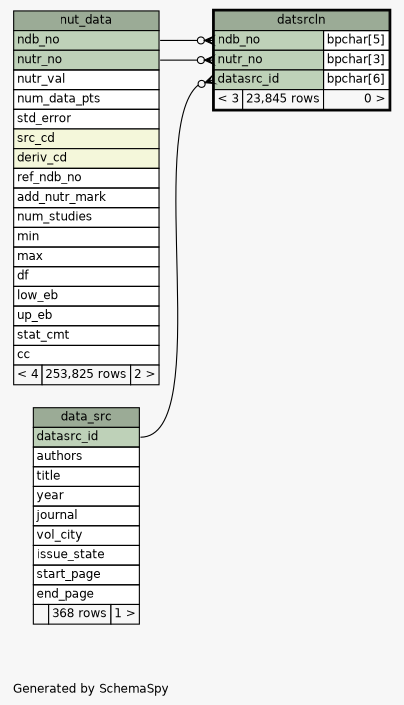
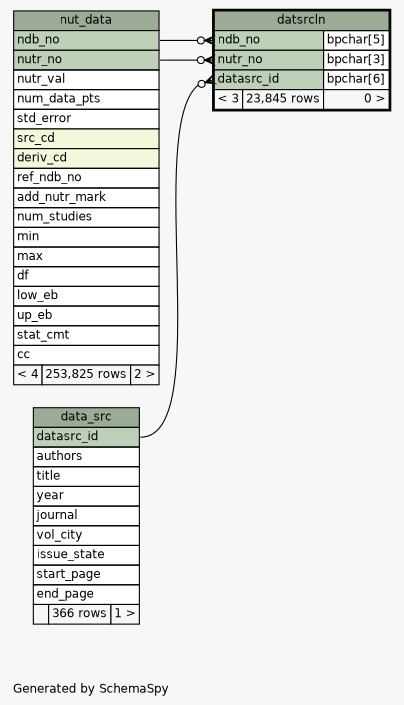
  digraph {
    bgcolor="#f7f7f7"
    fontname=Helvetica
    fontsize=11
    label="\nGenerated by SchemaSpy"
    labeljust=l
    nodesep=0.18
    rankdir=RL
    ranksep=0.46
    node [fontname=Helvetica fontsize=11 shape=plaintext]
    edge [arrowhead=none arrowsize=0.8 arrowtail=crowodot dir=back]
    n1 [label=<     <TABLE BORDER="2" CELLBORDER="1" CELLSPACING="0" BGCOLOR="#ffffff">       <TR><TD COLSPAN="3" BGCOLOR="#9bab96" ALIGN="CENTER">datsrcln</TD></TR>       <TR><TD PORT="ndb_no" COLSPAN="2" BGCOLOR="#bed1b8" ALIGN="LEFT">ndb_no</TD><TD PORT="ndb_no.type" ALIGN="LEFT">bpchar[5]</TD></TR>       <TR><TD PORT="nutr_no" COLSPAN="2" BGCOLOR="#bed1b8" ALIGN="LEFT">nutr_no</TD><TD PORT="nutr_no.type" ALIGN="LEFT">bpchar[3]</TD></TR>       <TR><TD PORT="datasrc_id" COLSPAN="2" BGCOLOR="#bed1b8" ALIGN="LEFT">datasrc_id</TD><TD PORT="datasrc_id.type" ALIGN="LEFT">bpchar[6]</TD></TR>       <TR><TD ALIGN="LEFT" BGCOLOR="#f7f7f7">&lt; 3</TD><TD ALIGN="RIGHT" BGCOLOR="#f7f7f7">23,845 rows</TD><TD ALIGN="RIGHT" BGCOLOR="#f7f7f7">0 &gt;</TD></TR>     </TABLE>>]
-   n2 [label=<     <TABLE BORDER="0" CELLBORDER="1" CELLSPACING="0" BGCOLOR="#ffffff">       <TR><TD COLSPAN="3" BGCOLOR="#9bab96" ALIGN="CENTER">data_src</TD></TR>       <TR><TD PORT="datasrc_id" COLSPAN="3" BGCOLOR="#bed1b8" ALIGN="LEFT">datasrc_id</TD></TR>       <TR><TD PORT="authors" COLSPAN="3" ALIGN="LEFT">authors</TD></TR>       <TR><TD PORT="title" COLSPAN="3" ALIGN="LEFT">title</TD></TR>       <TR><TD PORT="year" COLSPAN="3" ALIGN="LEFT">year</TD></TR>       <TR><TD PORT="journal" COLSPAN="3" ALIGN="LEFT">journal</TD></TR>       <TR><TD PORT="vol_city" COLSPAN="3" ALIGN="LEFT">vol_city</TD></TR>       <TR><TD PORT="issue_state" COLSPAN="3" ALIGN="LEFT">issue_state</TD></TR>       <TR><TD PORT="start_page" COLSPAN="3" ALIGN="LEFT">start_page</TD></TR>       <TR><TD PORT="end_page" COLSPAN="3" ALIGN="LEFT">end_page</TD></TR>       <TR><TD ALIGN="LEFT" BGCOLOR="#f7f7f7">  </TD><TD ALIGN="RIGHT" BGCOLOR="#f7f7f7">368 rows</TD><TD ALIGN="RIGHT" BGCOLOR="#f7f7f7">1 &gt;</TD></TR>     </TABLE>>]
+   n2 [label=<     <TABLE BORDER="0" CELLBORDER="1" CELLSPACING="0" BGCOLOR="#ffffff">       <TR><TD COLSPAN="3" BGCOLOR="#9bab96" ALIGN="CENTER">data_src</TD></TR>       <TR><TD PORT="datasrc_id" COLSPAN="3" BGCOLOR="#bed1b8" ALIGN="LEFT">datasrc_id</TD></TR>       <TR><TD PORT="authors" COLSPAN="3" ALIGN="LEFT">authors</TD></TR>       <TR><TD PORT="title" COLSPAN="3" ALIGN="LEFT">title</TD></TR>       <TR><TD PORT="year" COLSPAN="3" ALIGN="LEFT">year</TD></TR>       <TR><TD PORT="journal" COLSPAN="3" ALIGN="LEFT">journal</TD></TR>       <TR><TD PORT="vol_city" COLSPAN="3" ALIGN="LEFT">vol_city</TD></TR>       <TR><TD PORT="issue_state" COLSPAN="3" ALIGN="LEFT">issue_state</TD></TR>       <TR><TD PORT="start_page" COLSPAN="3" ALIGN="LEFT">start_page</TD></TR>       <TR><TD PORT="end_page" COLSPAN="3" ALIGN="LEFT">end_page</TD></TR>       <TR><TD ALIGN="LEFT" BGCOLOR="#f7f7f7">  </TD><TD ALIGN="RIGHT" BGCOLOR="#f7f7f7">366 rows</TD><TD ALIGN="RIGHT" BGCOLOR="#f7f7f7">1 &gt;</TD></TR>     </TABLE>>]
    n3 [label=<     <TABLE BORDER="0" CELLBORDER="1" CELLSPACING="0" BGCOLOR="#ffffff">       <TR><TD COLSPAN="3" BGCOLOR="#9bab96" ALIGN="CENTER">nut_data</TD></TR>       <TR><TD PORT="ndb_no" COLSPAN="3" BGCOLOR="#bed1b8" ALIGN="LEFT">ndb_no</TD></TR>       <TR><TD PORT="nutr_no" COLSPAN="3" BGCOLOR="#bed1b8" ALIGN="LEFT">nutr_no</TD></TR>       <TR><TD PORT="nutr_val" COLSPAN="3" ALIGN="LEFT">nutr_val</TD></TR>       <TR><TD PORT="num_data_pts" COLSPAN="3" ALIGN="LEFT">num_data_pts</TD></TR>       <TR><TD PORT="std_error" COLSPAN="3" ALIGN="LEFT">std_error</TD></TR>       <TR><TD PORT="src_cd" COLSPAN="3" BGCOLOR="#f4f7da" ALIGN="LEFT">src_cd</TD></TR>       <TR><TD PORT="deriv_cd" COLSPAN="3" BGCOLOR="#f4f7da" ALIGN="LEFT">deriv_cd</TD></TR>       <TR><TD PORT="ref_ndb_no" COLSPAN="3" ALIGN="LEFT">ref_ndb_no</TD></TR>       <TR><TD PORT="add_nutr_mark" COLSPAN="3" ALIGN="LEFT">add_nutr_mark</TD></TR>       <TR><TD PORT="num_studies" COLSPAN="3" ALIGN="LEFT">num_studies</TD></TR>       <TR><TD PORT="min" COLSPAN="3" ALIGN="LEFT">min</TD></TR>       <TR><TD PORT="max" COLSPAN="3" ALIGN="LEFT">max</TD></TR>       <TR><TD PORT="df" COLSPAN="3" ALIGN="LEFT">df</TD></TR>       <TR><TD PORT="low_eb" COLSPAN="3" ALIGN="LEFT">low_eb</TD></TR>       <TR><TD PORT="up_eb" COLSPAN="3" ALIGN="LEFT">up_eb</TD></TR>       <TR><TD PORT="stat_cmt" COLSPAN="3" ALIGN="LEFT">stat_cmt</TD></TR>       <TR><TD PORT="cc" COLSPAN="3" ALIGN="LEFT">cc</TD></TR>       <TR><TD ALIGN="LEFT" BGCOLOR="#f7f7f7">&lt; 4</TD><TD ALIGN="RIGHT" BGCOLOR="#f7f7f7">253,825 rows</TD><TD ALIGN="RIGHT" BGCOLOR="#f7f7f7">2 &gt;</TD></TR>     </TABLE>>]
    n1 -> n2 [headport="datasrc_id:e" tailport="datasrc_id:w"]
    n1 -> n3 [headport="ndb_no:e" tailport="ndb_no:w"]
    n1 -> n3 [headport="nutr_no:e" tailport="nutr_no:w"]
  }
